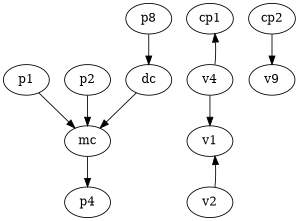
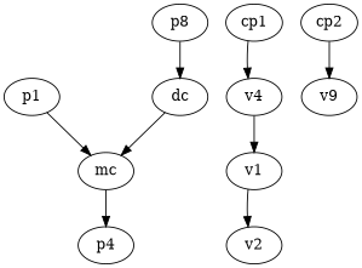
  digraph {
    edge [connection_id=cn1 connection_ref="{'name': 'cn1', 'ID': 'cn1', 'entity': 'CONNECTION', 'params': {'data': {'connectionSpacing': 1000}}, 'source': {'_component': 'cp1', '_port': None}, 'sinks': [{'_component': 'v1', '_port': None}, {'_component': 'v4', '_port': None}], 'layer': {'_id': '1', 'name': 'FLOW_0', 'layertype': 'CONTROL', 'group': '0', 'params': {'data': {}}}, '_paths': []}" source_port="{'_component': 'cp1', '_port': None}"]
    p1
    mc
    p4
-   p2
    n5 [label=p8]
    dc
    cp1
    v4
    v1
    v2
    n11 [label=v9]
    cp2
    p1 -> mc [connection_id=c1 connection_ref="{'name': 'c1', 'ID': 'c1', 'entity': 'CONNECTION', 'params': {'data': {'connectionSpacing': 1000}}, 'source': {'_component': 'p1', '_port': None}, 'sinks': [{'_component': 'mc', '_port': '1'}], 'layer': {'_id': '0', 'name': 'FLOW_0', 'layertype': 'FLOW', 'group': '0', 'params': {'data': {}}}, '_paths': []}" sink_port="{'_component': 'mc', '_port': '1'}" source_port="{'_component': 'p1', '_port': None}"]
    mc -> p4 [connection_id=c5 connection_ref="{'name': 'c5', 'ID': 'c5', 'entity': 'CONNECTION', 'params': {'data': {'connectionSpacing': 1000}}, 'source': {'_component': 'mc', '_port': '4'}, 'sinks': [{'_component': 'p4', '_port': None}], 'layer': {'_id': '0', 'name': 'FLOW_0', 'layertype': 'FLOW', 'group': '0', 'params': {'data': {}}}, '_paths': []}" sink_port="{'_component': 'p4', '_port': None}" source_port="{'_component': 'mc', '_port': '4'}"]
-   p2 -> mc [connection_id=c2 connection_ref="{'name': 'c2', 'ID': 'c2', 'entity': 'CONNECTION', 'params': {'data': {'connectionSpacing': 1000}}, 'source': {'_component': 'p2', '_port': None}, 'sinks': [{'_component': 'mc', '_port': '2'}], 'layer': {'_id': '0', 'name': 'FLOW_0', 'layertype': 'FLOW', 'group': '0', 'params': {'data': {}}}, '_paths': []}" sink_port="{'_component': 'mc', '_port': '2'}" source_port="{'_component': 'p2', '_port': None}"]
    n5 -> dc [connection_id=c3 connection_ref="{'name': 'c3', 'ID': 'c3', 'entity': 'CONNECTION', 'params': {'data': {'connectionSpacing': 1000}}, 'source': {'_component': 'p3', '_port': None}, 'sinks': [{'_component': 'dc', '_port': '1'}], 'layer': {'_id': '0', 'name': 'FLOW_0', 'layertype': 'FLOW', 'group': '0', 'params': {'data': {}}}, '_paths': []}" sink_port="{'_component': 'dc', '_port': '1'}" source_port="{'_component': 'p3', '_port': None}"]
    dc -> mc [connection_id=c4 connection_ref="{'name': 'c4', 'ID': 'c4', 'entity': 'CONNECTION', 'params': {'data': {'connectionSpacing': 1000}}, 'source': {'_component': 'dc', '_port': '2'}, 'sinks': [{'_component': 'mc', '_port': '3'}], 'layer': {'_id': '0', 'name': 'FLOW_0', 'layertype': 'FLOW', 'group': '0', 'params': {'data': {}}}, '_paths': []}" sink_port="{'_component': 'mc', '_port': '3'}" source_port="{'_component': 'dc', '_port': '2'}"]
-   v4 -> cp1 [sink_port="{'_component': 'v4', '_port': None}"]
+   cp1 -> v4 [sink_port="{'_component': 'v4', '_port': None}"]
    v4 -> v1 [sink_port="{'_component': 'v1', '_port': None}"]
-   v2 -> v1 [connection_id=cc1 connection_ref="{'name': 'cc1', 'ID': 'cc1', 'entity': 'CONNECTION', 'params': {'data': {'connectionSpacing': 1000}}, 'source': {'_component': 'v1', '_port': None}, 'sinks': [{'_component': 'v2', '_port': None}], 'layer': {'_id': '1', 'name': 'FLOW_0', 'layertype': 'CONTROL', 'group': '0', 'params': {'data': {}}}, '_paths': []}" sink_port="{'_component': 'v2', '_port': None}" source_port="{'_component': 'v1', '_port': None}"]
+   v1 -> v2 [connection_id=cc1 connection_ref="{'name': 'cc1', 'ID': 'cc1', 'entity': 'CONNECTION', 'params': {'data': {'connectionSpacing': 1000}}, 'source': {'_component': 'v1', '_port': None}, 'sinks': [{'_component': 'v2', '_port': None}], 'layer': {'_id': '1', 'name': 'FLOW_0', 'layertype': 'CONTROL', 'group': '0', 'params': {'data': {}}}, '_paths': []}" sink_port="{'_component': 'v2', '_port': None}" source_port="{'_component': 'v1', '_port': None}"]
    cp2 -> n11 [connection_id=cc2 connection_ref="{'name': 'cc2', 'ID': 'cc2', 'entity': 'CONNECTION', 'params': {'data': {'connectionSpacing': 1000}}, 'source': {'_component': 'cp2', '_port': None}, 'sinks': [{'_component': 'v3', '_port': None}], 'layer': {'_id': '1', 'name': 'FLOW_0', 'layertype': 'CONTROL', 'group': '0', 'params': {'data': {}}}, '_paths': []}" sink_port="{'_component': 'v3', '_port': None}" source_port="{'_component': 'cp2', '_port': None}"]
  }
